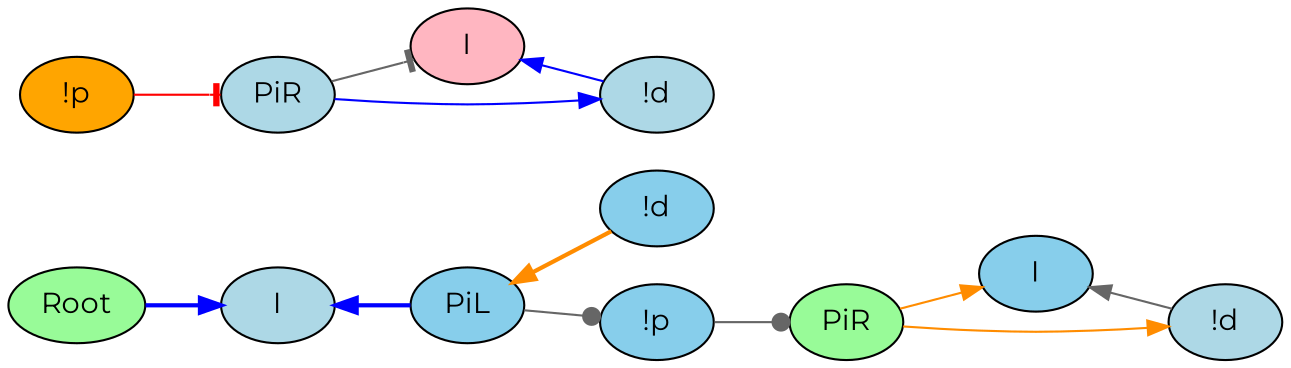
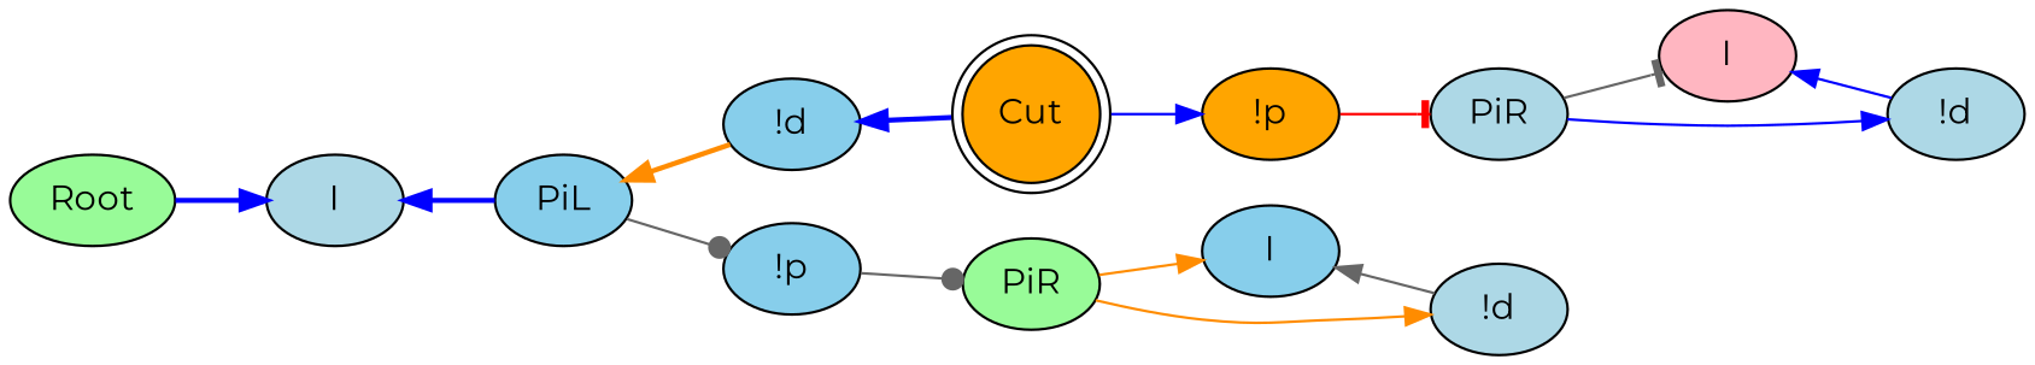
  digraph {
    rankdir=LR
    fontname=Montserrat
    node [style=filled fillcolor=lightblue fontname=Montserrat]
    edge [color=blue fontname=Montserrat]
    n1 [label=Root fillcolor=palegreen]
    n2 [label=I]
    n3 [label="!d" fillcolor=skyblue]
+   n4 [label=Cut shape=doublecircle fillcolor=orange]
    n5 [label=PiL fillcolor=skyblue]
    n6 [label="!p" fillcolor=skyblue]
    n7 [label=PiR fillcolor=palegreen]
    n8 [label=I fillcolor=skyblue]
    n9 [label="!d"]
    n10 [label="!p" fillcolor=orange]
    n11 [label=PiR]
    n12 [label=I fillcolor=lightpink]
    n13 [label="!d"]
    n1 -> n2 [penwidth=2 arrowhead=normal]
    n2 -> n5 [dir=back penwidth=2]
+   n3 -> n4 [dir=back penwidth=2]
+   n4 -> n10 [arrowhead=normal]
    n5 -> n3 [color=darkorange dir=back penwidth=2]
    n5 -> n6 [color=gray40 arrowhead=dot]
    n6 -> n7 [color=gray40 arrowhead=dot]
    n7 -> n8 [color=darkorange arrowhead=normal]
    n8 -> n9 [color=gray40 dir=back]
    n9 -> n7 [color=darkorange dir=back]
    n10 -> n11 [color=red arrowhead=tee]
    n11 -> n12 [color=gray40 arrowhead=tee]
    n12 -> n13 [dir=back]
    n13 -> n11 [dir=back]
  }
